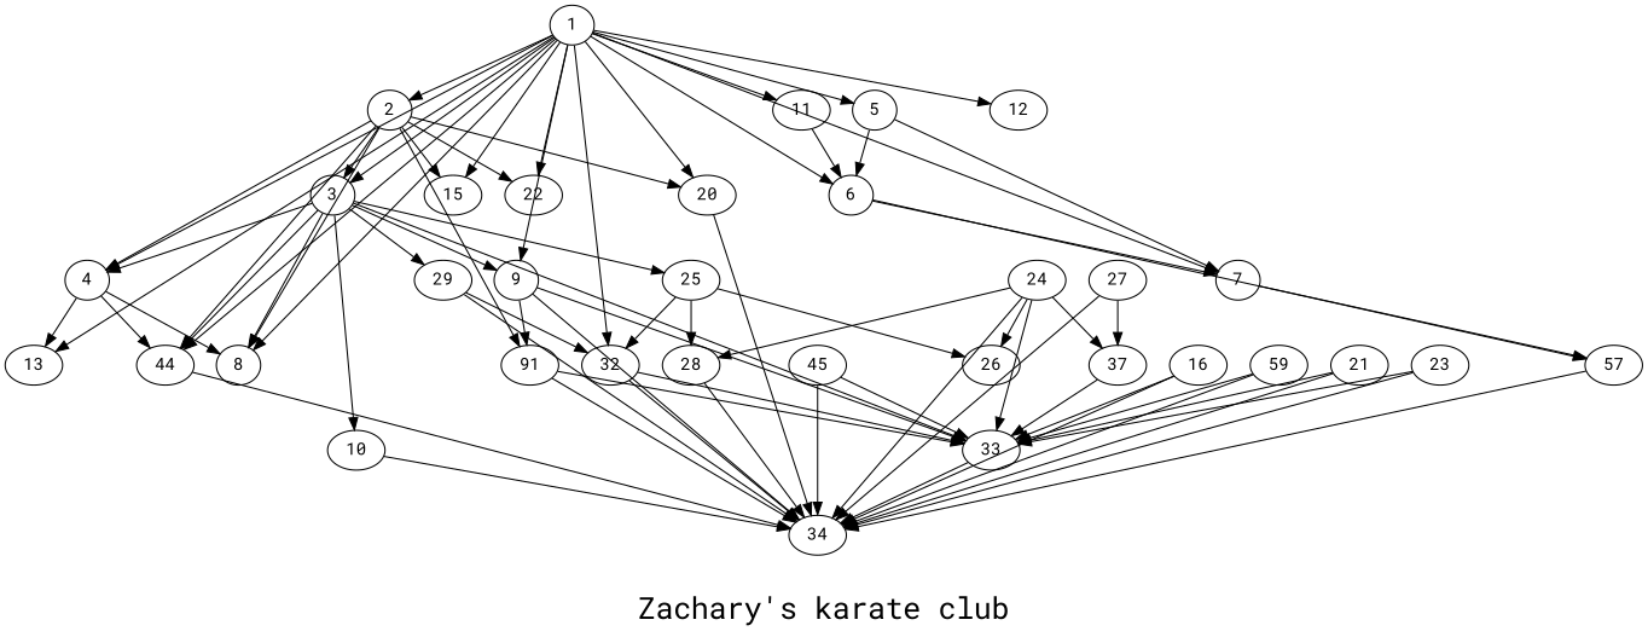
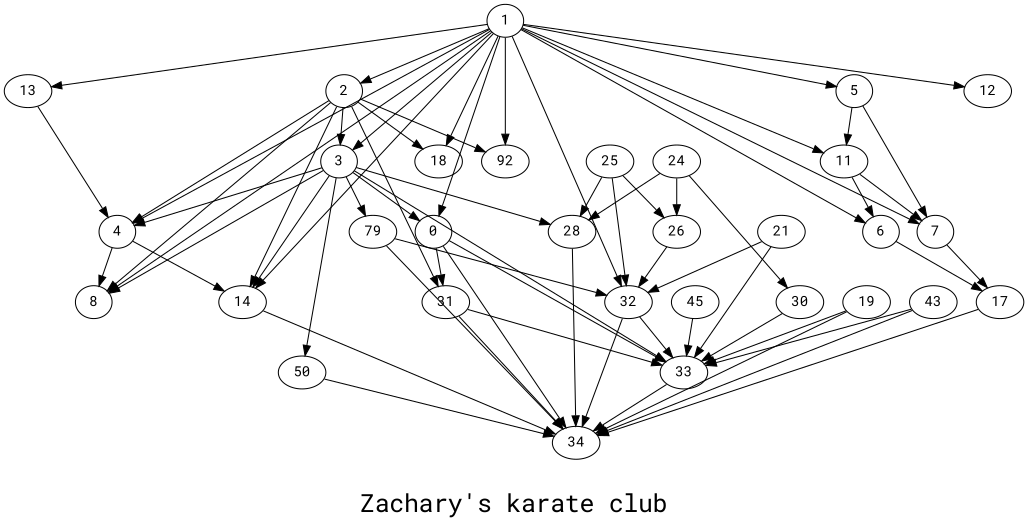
  digraph {
    fontname="Roboto Mono"
    fontsize=24
    label="\nZachary's karate club\n"
    splines=false
    node [fontname="Roboto Mono" shape=ellipse]
    edge [fontname="Roboto Mono"]
    1 [height=0.3 width=0.3]
    2 [height=0.3 width=0.3]
    3 [height=0.3 width=0.3]
    4 [height=0.3 width=0.3]
    5 [height=0.3 width=0.3]
    6 [height=0.3 width=0.3]
    7 [height=0.3 width=0.3]
    8 [height=0.3 width=0.3]
-   9 [height=0.3 width=0.3]
+   9 [height=0.3 width=0.3 label=0]
    11 [height=0.3 width=0.3]
    12 [height=0.3 width=0.3]
    13 [height=0.3 width=0.3]
-   14 [height=0.3 width=0.3 label=44]
-   18 [height=0.3 width=0.3 label=15]
-   20 [height=0.3 width=0.3]
-   22 [height=0.3 width=0.3]
+   14 [height=0.3 width=0.3]
+   18 [height=0.3 width=0.3]
+   22 [height=0.3 width=0.3 label=92]
    32 [height=0.3 width=0.3]
-   31 [height=0.3 width=0.3 label=91]
-   10 [height=0.3 width=0.3]
+   31 [height=0.3 width=0.3]
+   10 [height=0.3 width=0.3 label=50]
    28 [height=0.3 width=0.3]
-   29 [height=0.3 width=0.3]
+   29 [height=0.3 width=0.3 label=79]
    33 [height=0.3 width=0.3]
-   17 [height=0.3 width=0.3 label=57]
+   17 [height=0.3 width=0.3]
    34 [height=0.3 width=0.3]
    24 [height=0.3 width=0.3]
    26 [height=0.3 width=0.3]
-   30 [height=0.3 width=0.3 label=37]
+   30 [height=0.3 width=0.3]
    25 [height=0.3 width=0.3]
-   27 [height=0.3 width=0.3]
    n30 [height=0.3 label=45 width=0.3]
-   16 [height=0.3 width=0.3]
-   19 [height=0.3 width=0.3 label=59]
+   19 [height=0.3 width=0.3]
    21 [height=0.3 width=0.3]
-   23 [height=0.3 width=0.3]
+   23 [height=0.3 width=0.3 label=43]
    1 -> 2
    1 -> 3
    1 -> 4
    1 -> 5
    1 -> 6
    1 -> 7
    1 -> 8
    1 -> 9
    1 -> 11
    1 -> 12
    1 -> 13
    1 -> 14
    1 -> 18
-   1 -> 20
    1 -> 22
    1 -> 32
    2 -> 3
    2 -> 4
    2 -> 8
    2 -> 14
    2 -> 18
-   2 -> 20
    2 -> 22
    2 -> 31
    3 -> 4
    3 -> 8
    3 -> 9
    3 -> 14
    3 -> 10
-   3 -> 25
+   3 -> 28
    3 -> 29
    3 -> 33
    4 -> 8
-   4 -> 13
+   13 -> 4
    4 -> 14
    5 -> 7
-   5 -> 6
-   6 -> 7
+   5 -> 11
+   11 -> 7
    6 -> 17
    7 -> 17
    9 -> 31
    9 -> 33
    9 -> 34
    11 -> 6
    14 -> 34
-   20 -> 34
    32 -> 33
    32 -> 34
    31 -> 33
    31 -> 34
    10 -> 34
    28 -> 34
    29 -> 32
    29 -> 34
    33 -> 34
    17 -> 34
    24 -> 28
-   24 -> 33
-   24 -> 34
    24 -> 26
    24 -> 30
+   26 -> 32
    30 -> 33
    25 -> 32
    25 -> 28
    25 -> 26
-   27 -> 34
-   27 -> 30
    n30 -> 33
-   n30 -> 34
-   16 -> 33
-   16 -> 34
    19 -> 33
    19 -> 34
    21 -> 33
-   21 -> 34
+   21 -> 32
    23 -> 33
    23 -> 34
  }
